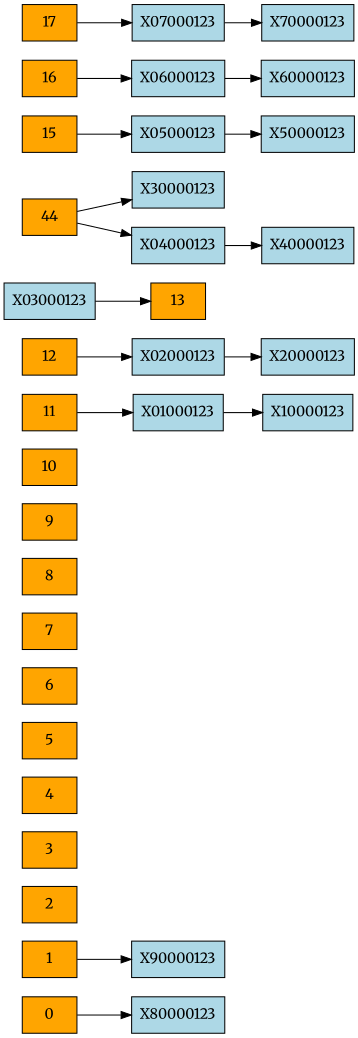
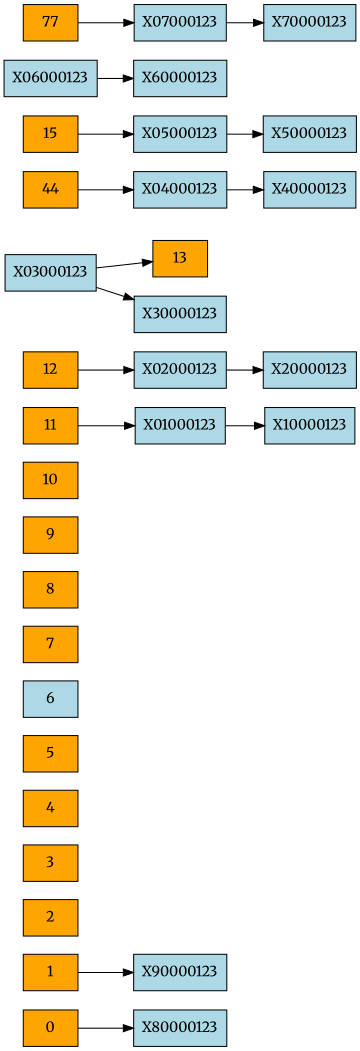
  digraph {
    fontname=Merriweather
    rankdir=LR
    node [fillcolor=orange fontname=Merriweather shape=box style=filled]
    edge [fontname=Merriweather]
    n1 [label=0]
    n2 [fillcolor=lightblue label="{X80000123}" shape=record]
    n3 [label=1]
    n4 [fillcolor=lightblue label="{X90000123}" shape=record]
    n5 [label=2]
    n6 [label=3]
    n7 [label=4]
    n8 [label=5]
-   n9 [label=6]
+   n9 [fillcolor=lightblue label=6]
    n10 [label=7]
    n11 [label=8]
    n12 [label=9]
    n13 [label=10]
    n14 [label=11]
    n15 [fillcolor=lightblue label="{X01000123}" shape=record]
    n16 [fillcolor=lightblue label="{X10000123}" shape=record]
    n17 [label=12]
    n18 [fillcolor=lightblue label="{X02000123}" shape=record]
    n19 [fillcolor=lightblue label="{X20000123}" shape=record]
    n20 [label=13]
    n21 [fillcolor=lightblue label="{X03000123}" shape=record]
    n22 [fillcolor=lightblue label="{X30000123}" shape=record]
    n23 [label=44]
    n24 [fillcolor=lightblue label="{X04000123}" shape=record]
    n25 [fillcolor=lightblue label="{X40000123}" shape=record]
    n26 [label=15]
    n27 [fillcolor=lightblue label="{X05000123}" shape=record]
    n28 [fillcolor=lightblue label="{X50000123}" shape=record]
-   n29 [label=16]
    n30 [fillcolor=lightblue label="{X06000123}" shape=record]
    n31 [fillcolor=lightblue label="{X60000123}" shape=record]
-   n32 [label=17]
+   n32 [label=77]
    n33 [fillcolor=lightblue label="{X07000123}" shape=record]
    n34 [fillcolor=lightblue label="{X70000123}" shape=record]
    n1 -> n2
    n3 -> n4
    n14 -> n15
    n15 -> n16
    n17 -> n18
    n18 -> n19
    n21 -> n20
-   n23 -> n22
+   n21 -> n22
    n23 -> n24
    n24 -> n25
    n26 -> n27
    n27 -> n28
-   n29 -> n30
    n30 -> n31
    n32 -> n33
    n33 -> n34
  }
